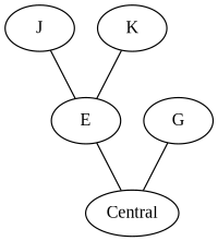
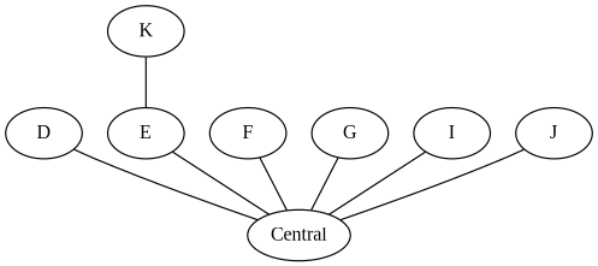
  graph {
    fontname="Liberation Serif"
    splines=True
    node [fontname="Liberation Serif"]
    edge [fontname="Liberation Serif"]
+   D
    Central
    E
+   F
    G
+   I
    J
    K
+   D -- Central
    E -- Central
+   F -- Central
    G -- Central
-   J -- E
+   I -- Central
+   J -- Central
    K -- E
  }
